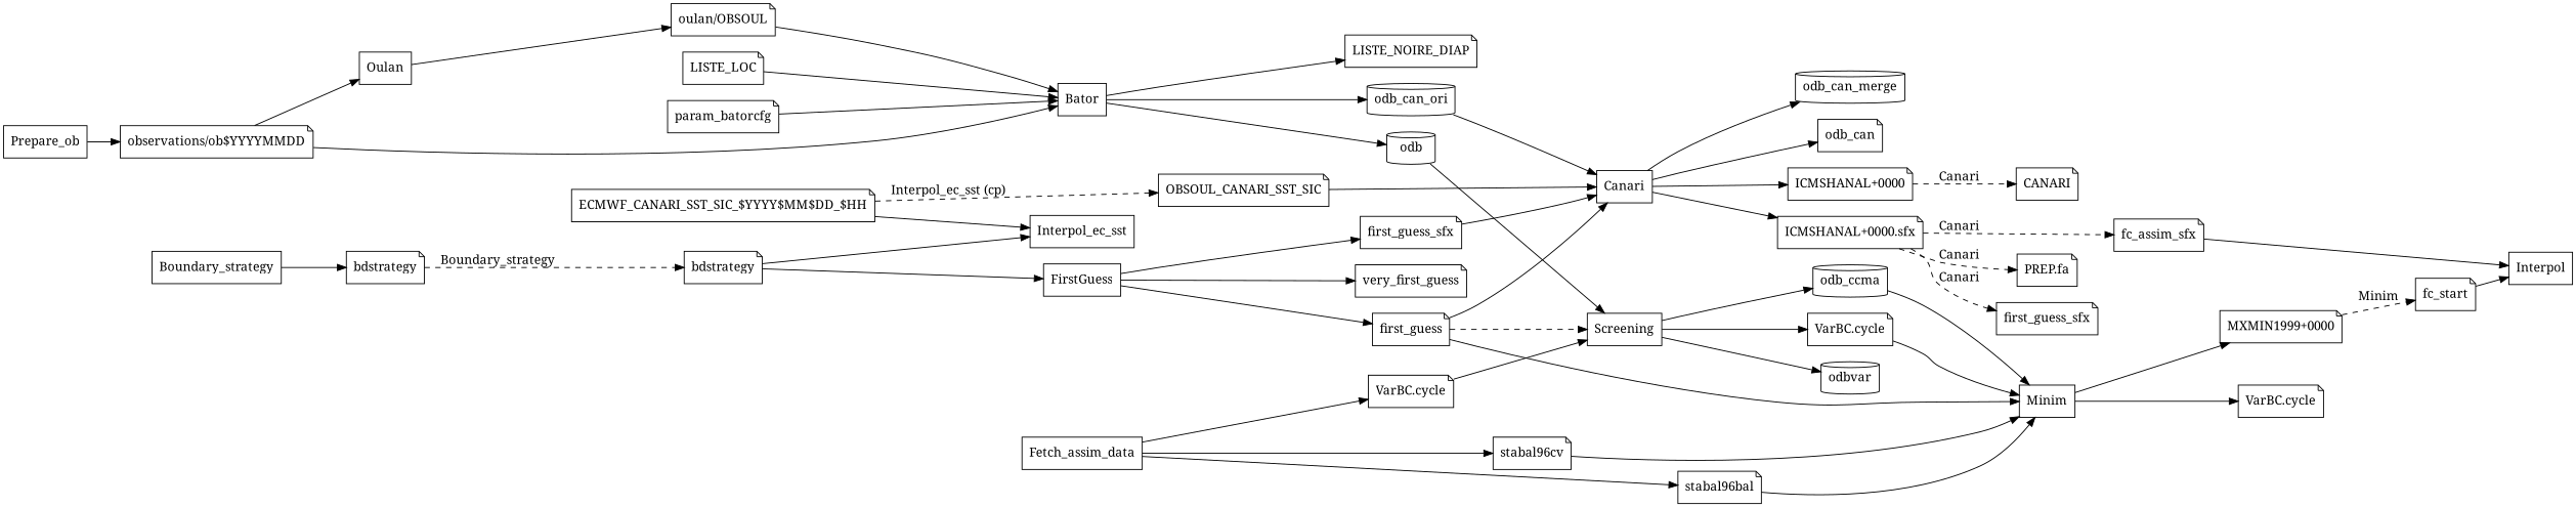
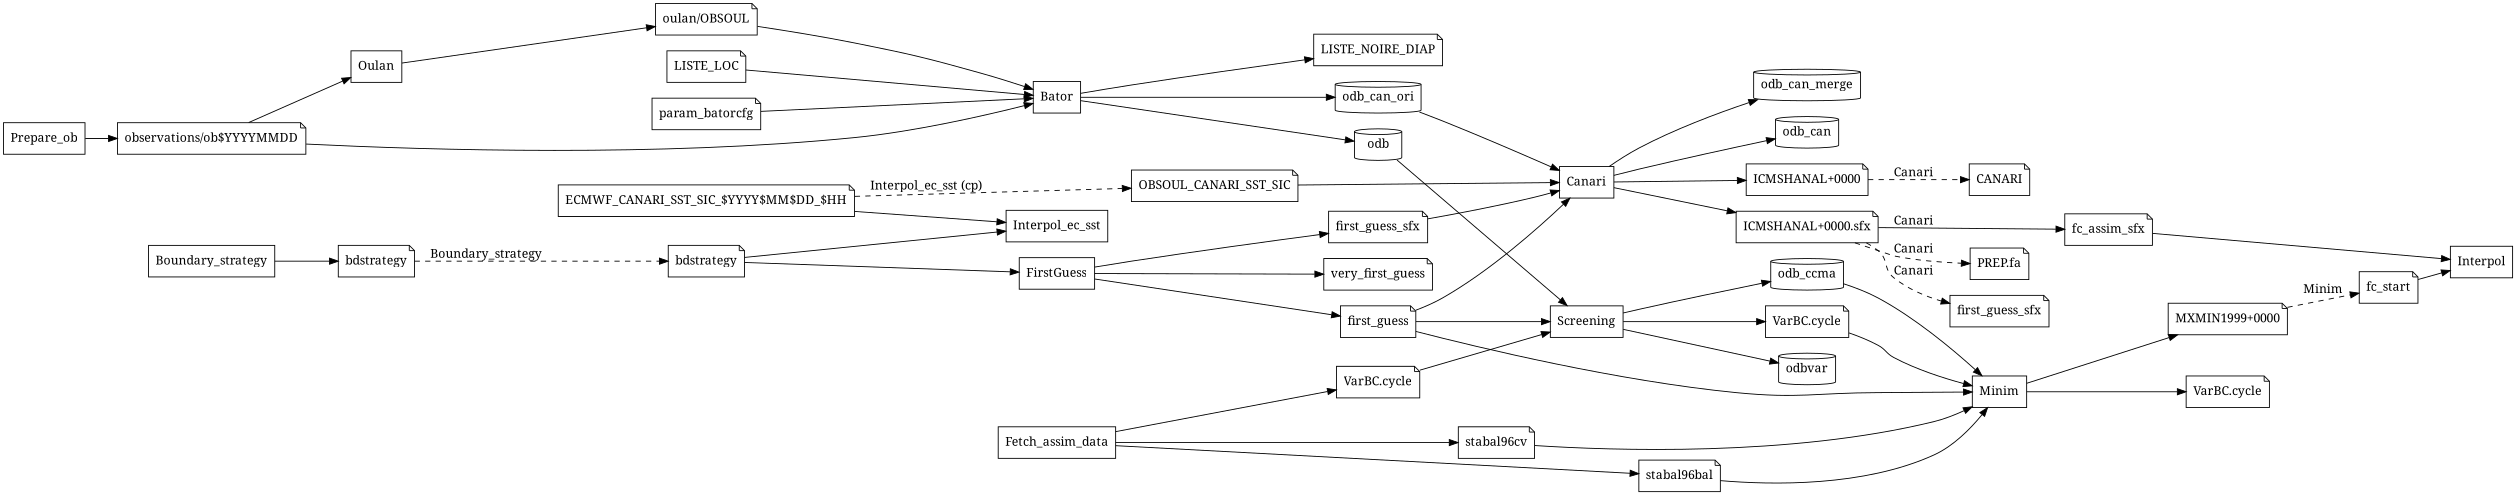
  digraph {
    fontname="Noto Serif"
    rankdir=LR
    node [fontname="Noto Serif" shape=note type=cylinder]
    edge [fontname="Noto Serif"]
    Prepare_ob [shape=rectangle type=""]
    n2 [label="observations/ob$YYYYMMDD"]
    Bator [shape=rectangle type=""]
    Oulan [shape=rectangle type=""]
    Boundary_strategy [script="Boundary_strategy.pl" shape=rectangle type=""]
    n6 [label=bdstrategy type=""]
    bdstrategy
    odb [shape=cylinder]
    odb_can_ori [shape=cylinder]
    LISTE_NOIRE_DIAP
    Screening [shape=rectangle type=""]
    Canari [shape=rectangle type=""]
    n13 [label="oulan/OBSOUL"]
    FirstGuess [shape=rectangle type=""]
    first_guess
    very_first_guess
    first_guess_sfx
    Minim [shape=rectangle type=""]
    Fetch_assim_data [shape=rectangle type=""]
    n20 [label="VarBC.cycle"]
    stabal96cv
    stabal96bal
    Interpol_ec_sst [shape=rectangle type=""]
    n24 [label="ECMWF_CANARI_SST_SIC_$YYYY$MM$DD_$HH" type=""]
    n25 [label=OBSOUL_CANARI_SST_SIC]
    n26 [label="ICMSHANAL+0000.sfx" type=""]
    n27 [label="ICMSHANAL+0000" type=""]
    odb_can_merge [shape=cylinder]
-   odb_can
+   odb_can [shape=cylinder]
    n30 [label="PREP.fa" type=""]
    n31 [label=first_guess_sfx]
    n32 [label=fc_assim_sfx]
    CANARI
    odb_ccma [shape=cylinder]
    odbvar [shape=cylinder]
    n36 [label="VarBC.cycle"]
    n37 [label="MXMIN1999+0000" type=""]
    n38 [label="VarBC.cycle"]
    fc_start
    n40 [label=Interpol shape=rectangle type=""]
    LISTE_LOC
    param_batorcfg
    Prepare_ob -> n2
    n2 -> Bator
    n2 -> Oulan
    Bator -> odb
    Bator -> odb_can_ori
    Bator -> LISTE_NOIRE_DIAP
    Oulan -> n13
    Boundary_strategy -> n6
    n6 -> bdstrategy [label=Boundary_strategy style=dashed]
    bdstrategy -> FirstGuess
    bdstrategy -> Interpol_ec_sst
    odb -> Screening
    odb_can_ori -> Canari
    Screening -> odb_ccma
    Screening -> odbvar
    Screening -> n36
    Canari -> n26
    Canari -> n27
    Canari -> odb_can_merge
    Canari -> odb_can
    n13 -> Bator
    FirstGuess -> first_guess
    FirstGuess -> very_first_guess
    FirstGuess -> first_guess_sfx
-   first_guess -> Screening [style=dashed]
+   first_guess -> Screening
    first_guess -> Canari
    first_guess -> Minim
    first_guess_sfx -> Canari
    Minim -> n37
    Minim -> n38
    Fetch_assim_data -> n20
    Fetch_assim_data -> stabal96cv
    Fetch_assim_data -> stabal96bal
    n20 -> Screening
    stabal96cv -> Minim
    stabal96bal -> Minim
    n24 -> Interpol_ec_sst
    n24 -> n25 [label="Interpol_ec_sst (cp)" style=dashed]
    n25 -> Canari
    n26 -> n30 [label=Canari style=dashed]
    n26 -> n31 [label=Canari style=dashed]
-   n26 -> n32 [label=Canari style=dashed]
+   n26 -> n32 [label=Canari style=solid]
    n27 -> CANARI [label=Canari style=dashed]
    n32 -> n40
    odb_ccma -> Minim
    n36 -> Minim
    n37 -> fc_start [label=Minim style=dashed]
    fc_start -> n40
    LISTE_LOC -> Bator
    param_batorcfg -> Bator
  }
